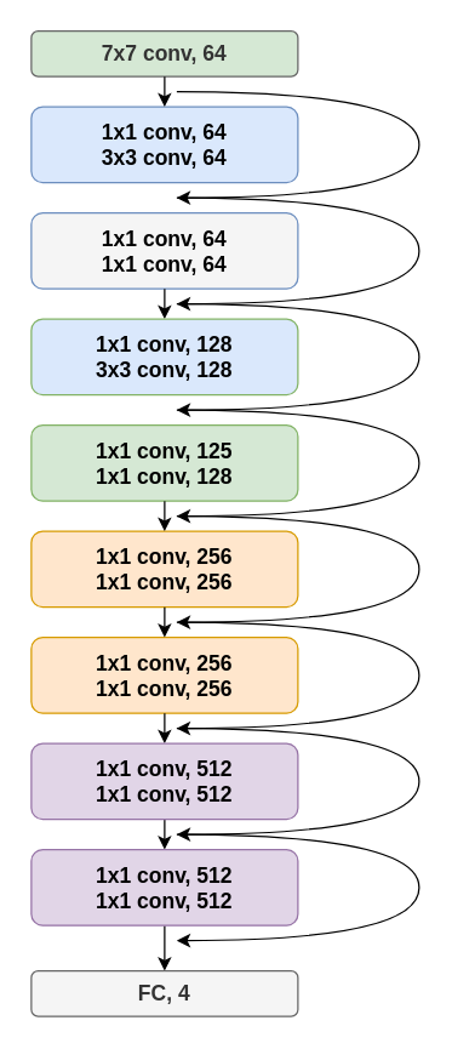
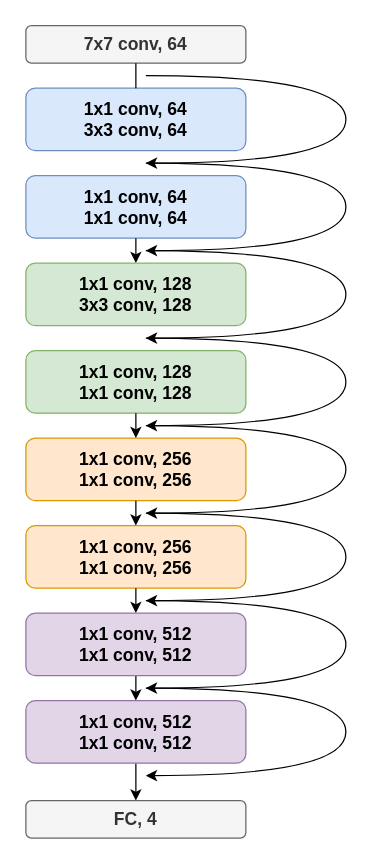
  <mxCell id="0" />
  <mxCell id="1" parent="0" />
  <mxCell id="2" value="&lt;b style=&quot;font-size: 14px;&quot;&gt;1x1 conv, 256&lt;br&gt;&lt;/b&gt;&lt;b style=&quot;font-size: 14px;&quot;&gt;1x1 conv, 256&lt;/b&gt;&lt;b style=&quot;font-size: 14px;&quot;&gt;&lt;br&gt;&lt;/b&gt;" style="whiteSpace=wrap;html=1;fillColor=#ffe6cc;strokeColor=#d79b00;imageAspect=1;rounded=1;" parent="1" vertex="1"><mxGeometry x="20" y="350" width="176" height="50" as="geometry" /></mxCell>
  <mxCell id="3" value="&lt;font style=&quot;font-size: 14px;&quot;&gt;&lt;b&gt;1x1 conv, 64&lt;br&gt;&lt;/b&gt;&lt;b&gt;3x3 conv, 64&lt;br&gt;&lt;/b&gt;&lt;/font&gt;" style="whiteSpace=wrap;html=1;fillColor=#dae8fc;strokeColor=#6c8ebf;imageAspect=1;rounded=1;" parent="1" vertex="1"><mxGeometry x="20" y="70" width="176" height="50" as="geometry" /></mxCell>
- <mxCell id="4" value="&lt;b&gt;&lt;font style=&quot;font-size: 14px;&quot;&gt;7x7 conv, 64&lt;/font&gt;&lt;/b&gt;" style="whiteSpace=wrap;html=1;fillColor=#d5e8d4;strokeColor=#666666;imageAspect=1;rounded=1;fontColor=#333333;" parent="1" vertex="1"><mxGeometry x="20" y="20" width="176" height="30" as="geometry" /></mxCell>
+ <mxCell id="4" value="&lt;b&gt;&lt;font style=&quot;font-size: 14px;&quot;&gt;7x7 conv, 64&lt;/font&gt;&lt;/b&gt;" style="whiteSpace=wrap;html=1;fillColor=#f5f5f5;strokeColor=#666666;imageAspect=1;rounded=1;fontColor=#333333;" parent="1" vertex="1"><mxGeometry x="20" y="20" width="176" height="30" as="geometry" /></mxCell>
  <mxCell id="5" value="" style="endArrow=classic;html=1;rounded=0;fontSize=14;exitX=0.5;exitY=1;exitDx=0;exitDy=0;" parent="1" source="22" edge="1"><mxGeometry width="50" height="50" relative="1" as="geometry"><mxPoint x="108" y="600" as="sourcePoint" /><mxPoint x="108" y="560" as="targetPoint" /></mxGeometry></mxCell>
  <mxCell id="6" value="" style="endArrow=classic;html=1;rounded=0;fontSize=14;" parent="1" source="25" edge="1"><mxGeometry width="50" height="50" relative="1" as="geometry"><mxPoint x="108" y="780" as="sourcePoint" /><mxPoint x="108" y="640" as="targetPoint" /></mxGeometry></mxCell>
  <mxCell id="7" value="&lt;b&gt;&lt;font style=&quot;font-size: 14px&quot;&gt;FC, 4&lt;/font&gt;&lt;/b&gt;" style="whiteSpace=wrap;html=1;fillColor=#f5f5f5;strokeColor=#666666;imageAspect=1;rounded=1;fontColor=#333333;" parent="1" vertex="1"><mxGeometry x="20" y="640" width="176" height="30" as="geometry" /></mxCell>
  <mxCell id="8" value="" style="curved=1;endArrow=classic;html=1;rounded=0;fontSize=14;" parent="1" edge="1"><mxGeometry width="50" height="50" relative="1" as="geometry"><mxPoint x="116" y="60" as="sourcePoint" /><mxPoint x="116" y="130" as="targetPoint" /><Array as="points"><mxPoint x="276" y="60" /><mxPoint x="276" y="130" /></Array></mxGeometry></mxCell>
- <mxCell id="9" value="&lt;font style=&quot;font-size: 14px;&quot;&gt;&lt;b&gt;1x1 conv, 64&lt;br&gt;&lt;/b&gt;&lt;b&gt;1x1 conv, 64&lt;br&gt;&lt;/b&gt;&lt;/font&gt;" style="whiteSpace=wrap;html=1;fillColor=#f5f5f5;strokeColor=#6c8ebf;imageAspect=1;rounded=1;" parent="1" vertex="1"><mxGeometry x="20" y="140" width="176" height="50" as="geometry" /></mxCell>
- <mxCell id="10" value="" style="endArrow=classic;html=1;rounded=0;fontSize=14;exitX=0.5;exitY=1;exitDx=0;exitDy=0;" parent="1" source="4" target="3" edge="1"><mxGeometry width="50" height="50" relative="1" as="geometry"><mxPoint x="118" y="370" as="sourcePoint" /><mxPoint x="118" y="390" as="targetPoint" /></mxGeometry></mxCell>
+ <mxCell id="9" value="&lt;font style=&quot;font-size: 14px;&quot;&gt;&lt;b&gt;1x1 conv, 64&lt;br&gt;&lt;/b&gt;&lt;b&gt;1x1 conv, 64&lt;br&gt;&lt;/b&gt;&lt;/font&gt;" style="whiteSpace=wrap;html=1;fillColor=#dae8fc;strokeColor=#6c8ebf;imageAspect=1;rounded=1;" parent="1" vertex="1"><mxGeometry x="20" y="140" width="176" height="50" as="geometry" /></mxCell>
+ <mxCell id="10" value="" style="endArrow=none;html=1;rounded=0;fontSize=14;exitX=0.5;exitY=1;exitDx=0;exitDy=0;" parent="1" source="4" target="3" edge="1"><mxGeometry width="50" height="50" relative="1" as="geometry"><mxPoint x="118" y="370" as="sourcePoint" /><mxPoint x="118" y="390" as="targetPoint" /></mxGeometry></mxCell>
  <mxCell id="11" value="" style="endArrow=classic;html=1;rounded=0;fontSize=14;exitX=0.5;exitY=1;exitDx=0;exitDy=0;" parent="1" source="9" edge="1"><mxGeometry width="50" height="50" relative="1" as="geometry"><mxPoint x="128" y="70" as="sourcePoint" /><mxPoint x="108" y="210" as="targetPoint" /></mxGeometry></mxCell>
- <mxCell id="12" value="&lt;b style=&quot;font-size: 14px;&quot;&gt;1x1 conv, 128&lt;br&gt;&lt;/b&gt;&lt;b style=&quot;font-size: 14px;&quot;&gt;3x3 conv, 128&lt;/b&gt;&lt;b style=&quot;font-size: 14px;&quot;&gt;&lt;br&gt;&lt;/b&gt;" style="whiteSpace=wrap;html=1;fillColor=#dae8fc;strokeColor=#82b366;imageAspect=1;rounded=1;" parent="1" vertex="1"><mxGeometry x="20" y="210" width="176" height="50" as="geometry" /></mxCell>
- <mxCell id="13" value="&lt;b style=&quot;font-size: 14px;&quot;&gt;1x1 conv, 125&lt;br&gt;&lt;/b&gt;&lt;b style=&quot;font-size: 14px;&quot;&gt;1x1 conv, 128&lt;/b&gt;&lt;b style=&quot;font-size: 14px;&quot;&gt;&lt;br&gt;&lt;/b&gt;" style="whiteSpace=wrap;html=1;fillColor=#d5e8d4;strokeColor=#82b366;imageAspect=1;rounded=1;" parent="1" vertex="1"><mxGeometry x="20" y="280" width="176" height="50" as="geometry" /></mxCell>
+ <mxCell id="12" value="&lt;b style=&quot;font-size: 14px;&quot;&gt;1x1 conv, 128&lt;br&gt;&lt;/b&gt;&lt;b style=&quot;font-size: 14px;&quot;&gt;3x3 conv, 128&lt;/b&gt;&lt;b style=&quot;font-size: 14px;&quot;&gt;&lt;br&gt;&lt;/b&gt;" style="whiteSpace=wrap;html=1;fillColor=#d5e8d4;strokeColor=#82b366;imageAspect=1;rounded=1;" parent="1" vertex="1"><mxGeometry x="20" y="210" width="176" height="50" as="geometry" /></mxCell>
+ <mxCell id="13" value="&lt;b style=&quot;font-size: 14px;&quot;&gt;1x1 conv, 128&lt;br&gt;&lt;/b&gt;&lt;b style=&quot;font-size: 14px;&quot;&gt;1x1 conv, 128&lt;/b&gt;&lt;b style=&quot;font-size: 14px;&quot;&gt;&lt;br&gt;&lt;/b&gt;" style="whiteSpace=wrap;html=1;fillColor=#d5e8d4;strokeColor=#82b366;imageAspect=1;rounded=1;" parent="1" vertex="1"><mxGeometry x="20" y="280" width="176" height="50" as="geometry" /></mxCell>
  <mxCell id="14" value="" style="curved=1;endArrow=classic;html=1;rounded=0;fontSize=14;" parent="1" edge="1"><mxGeometry width="50" height="50" relative="1" as="geometry"><mxPoint x="116" y="130" as="sourcePoint" /><mxPoint x="116" y="200" as="targetPoint" /><Array as="points"><mxPoint x="276" y="130" /><mxPoint x="276" y="200" /></Array></mxGeometry></mxCell>
  <mxCell id="15" value="" style="curved=1;endArrow=classic;html=1;rounded=0;fontSize=14;" parent="1" edge="1"><mxGeometry width="50" height="50" relative="1" as="geometry"><mxPoint x="116" y="200" as="sourcePoint" /><mxPoint x="116" y="270" as="targetPoint" /><Array as="points"><mxPoint x="276" y="200" /><mxPoint x="276" y="270" /></Array></mxGeometry></mxCell>
  <mxCell id="16" value="" style="curved=1;endArrow=classic;html=1;rounded=0;fontSize=14;" parent="1" edge="1"><mxGeometry width="50" height="50" relative="1" as="geometry"><mxPoint x="116" y="270" as="sourcePoint" /><mxPoint x="116" y="340" as="targetPoint" /><Array as="points"><mxPoint x="276" y="270" /><mxPoint x="276" y="340" /></Array></mxGeometry></mxCell>
  <mxCell id="17" value="" style="endArrow=classic;html=1;rounded=0;fontSize=14;entryX=0.5;entryY=0;entryDx=0;entryDy=0;" parent="1" edge="1"><mxGeometry width="50" height="50" relative="1" as="geometry"><mxPoint x="108" y="330" as="sourcePoint" /><mxPoint x="108" y="350" as="targetPoint" /></mxGeometry></mxCell>
  <mxCell id="18" value="" style="curved=1;endArrow=classic;html=1;rounded=0;fontSize=14;" parent="1" edge="1"><mxGeometry width="50" height="50" relative="1" as="geometry"><mxPoint x="116" y="340" as="sourcePoint" /><mxPoint x="116" y="410" as="targetPoint" /><Array as="points"><mxPoint x="276" y="340" /><mxPoint x="276" y="410" /></Array></mxGeometry></mxCell>
  <mxCell id="19" value="&lt;b style=&quot;font-size: 14px;&quot;&gt;1x1 conv, 256&lt;br&gt;&lt;/b&gt;&lt;b style=&quot;font-size: 14px;&quot;&gt;1x1 conv, 256&lt;/b&gt;&lt;b style=&quot;font-size: 14px;&quot;&gt;&lt;br&gt;&lt;/b&gt;" style="whiteSpace=wrap;html=1;fillColor=#ffe6cc;strokeColor=#d79b00;imageAspect=1;rounded=1;" parent="1" vertex="1"><mxGeometry x="20" y="420" width="176" height="50" as="geometry" /></mxCell>
  <mxCell id="20" value="" style="endArrow=classic;html=1;rounded=0;fontSize=14;entryX=0.5;entryY=0;entryDx=0;entryDy=0;exitX=0.5;exitY=1;exitDx=0;exitDy=0;" parent="1" target="19" edge="1"><mxGeometry width="50" height="50" relative="1" as="geometry"><mxPoint x="108" y="400" as="sourcePoint" /><mxPoint x="118" y="540" as="targetPoint" /></mxGeometry></mxCell>
  <mxCell id="21" value="" style="endArrow=classic;html=1;rounded=0;fontSize=14;exitX=0.5;exitY=1;exitDx=0;exitDy=0;entryX=0.5;entryY=0;entryDx=0;entryDy=0;" parent="1" source="19" target="22" edge="1"><mxGeometry width="50" height="50" relative="1" as="geometry"><mxPoint x="128" y="530" as="sourcePoint" /><mxPoint x="116" y="490" as="targetPoint" /></mxGeometry></mxCell>
  <mxCell id="22" value="&lt;b style=&quot;font-size: 14px;&quot;&gt;1x1 conv, 512&lt;br&gt;&lt;/b&gt;&lt;b style=&quot;font-size: 14px;&quot;&gt;1x1 conv, 512&lt;/b&gt;&lt;b style=&quot;font-size: 14px;&quot;&gt;&lt;br&gt;&lt;/b&gt;" style="whiteSpace=wrap;html=1;fillColor=#e1d5e7;strokeColor=#9673a6;imageAspect=1;rounded=1;" parent="1" vertex="1"><mxGeometry x="20" y="490" width="176" height="50" as="geometry" /></mxCell>
  <mxCell id="23" value="" style="curved=1;endArrow=classic;html=1;rounded=0;fontSize=14;" parent="1" edge="1"><mxGeometry width="50" height="50" relative="1" as="geometry"><mxPoint x="116" y="410" as="sourcePoint" /><mxPoint x="116" y="480" as="targetPoint" /><Array as="points"><mxPoint x="276" y="410" /><mxPoint x="276" y="480" /></Array></mxGeometry></mxCell>
  <mxCell id="24" value="" style="curved=1;endArrow=classic;html=1;rounded=0;fontSize=14;" parent="1" edge="1"><mxGeometry width="50" height="50" relative="1" as="geometry"><mxPoint x="116" y="480" as="sourcePoint" /><mxPoint x="116" y="550" as="targetPoint" /><Array as="points"><mxPoint x="276" y="480" /><mxPoint x="276" y="550" /></Array></mxGeometry></mxCell>
  <mxCell id="25" value="&lt;b style=&quot;font-size: 14px;&quot;&gt;1x1 conv, 512&lt;br&gt;&lt;/b&gt;&lt;b style=&quot;font-size: 14px;&quot;&gt;1x1 conv, 512&lt;/b&gt;&lt;b style=&quot;font-size: 14px;&quot;&gt;&lt;br&gt;&lt;/b&gt;" style="whiteSpace=wrap;html=1;fillColor=#e1d5e7;strokeColor=#9673a6;imageAspect=1;rounded=1;" parent="1" vertex="1"><mxGeometry x="20" y="560" width="176" height="50" as="geometry" /></mxCell>
  <mxCell id="26" value="" style="curved=1;endArrow=classic;html=1;rounded=0;fontSize=14;" parent="1" edge="1"><mxGeometry width="50" height="50" relative="1" as="geometry"><mxPoint x="116" y="550" as="sourcePoint" /><mxPoint x="116" y="620" as="targetPoint" /><Array as="points"><mxPoint x="276" y="550" /><mxPoint x="276" y="620" /></Array></mxGeometry></mxCell>
